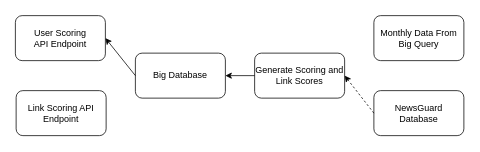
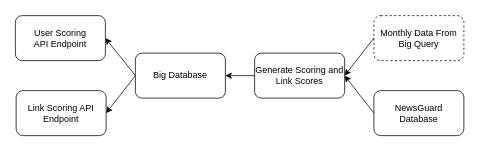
  <mxCell id="0" />
  <mxCell id="1" parent="0" />
- <mxCell id="2" value="Monthly Data From Big Query" style="rounded=1;whiteSpace=wrap;html=1;" vertex="1" parent="1"><mxGeometry x="498" y="20" width="120" height="60" as="geometry" /></mxCell>
+ <mxCell id="2" value="Monthly Data From Big Query" style="rounded=1;whiteSpace=wrap;html=1;dashed=1;" vertex="1" parent="1"><mxGeometry x="498" y="20" width="120" height="60" as="geometry" /></mxCell>
  <mxCell id="3" value="User Scoring&lt;br&gt;&lt;div&gt;API Endpoint&lt;/div&gt;" style="rounded=1;whiteSpace=wrap;html=1;" vertex="1" parent="1"><mxGeometry x="20" y="20" width="120" height="60" as="geometry" /></mxCell>
  <mxCell id="4" value="Link Scoring API Endpoint" style="rounded=1;whiteSpace=wrap;html=1;" vertex="1" parent="1"><mxGeometry x="21" y="120" width="120" height="60" as="geometry" /></mxCell>
  <mxCell id="5" value="Generate Scoring and Link Scores" style="rounded=1;whiteSpace=wrap;html=1;" vertex="1" parent="1"><mxGeometry x="339" y="70" width="120" height="60" as="geometry" /></mxCell>
  <mxCell id="6" value="NewsGuard Database" style="rounded=1;whiteSpace=wrap;html=1;" vertex="1" parent="1"><mxGeometry x="498" y="120" width="120" height="60" as="geometry" /></mxCell>
- <mxCell id="7" value="" style="endArrow=classic;html=1;exitX=0;exitY=0.5;exitDx=0;exitDy=0;entryX=1;entryY=0.5;entryDx=0;entryDy=0;dashed=1;" edge="1" parent="1" source="6" target="5"><mxGeometry width="50" height="50" relative="1" as="geometry"><mxPoint x="-81" y="400" as="sourcePoint" /><mxPoint x="-31" y="350" as="targetPoint" /></mxGeometry></mxCell>
+ <mxCell id="7" value="" style="endArrow=classic;html=1;exitX=0;exitY=0.5;exitDx=0;exitDy=0;entryX=1;entryY=0.5;entryDx=0;entryDy=0;" edge="1" parent="1" source="6" target="5"><mxGeometry width="50" height="50" relative="1" as="geometry"><mxPoint x="-81" y="400" as="sourcePoint" /><mxPoint x="-31" y="350" as="targetPoint" /></mxGeometry></mxCell>
+ <mxCell id="8" value="" style="endArrow=classic;html=1;exitX=0;exitY=0.5;exitDx=0;exitDy=0;entryX=1;entryY=0.5;entryDx=0;entryDy=0;" edge="1" parent="1" source="2" target="5"><mxGeometry width="50" height="50" relative="1" as="geometry"><mxPoint x="289" y="60" as="sourcePoint" /><mxPoint x="339" y="10" as="targetPoint" /></mxGeometry></mxCell>
  <mxCell id="9" value="Big Database" style="rounded=1;whiteSpace=wrap;html=1;" vertex="1" parent="1"><mxGeometry x="180" y="70" width="120" height="60" as="geometry" /></mxCell>
  <mxCell id="10" value="" style="endArrow=classic;html=1;entryX=1;entryY=0.5;entryDx=0;entryDy=0;exitX=0;exitY=0.5;exitDx=0;exitDy=0;" edge="1" parent="1" source="5" target="9"><mxGeometry width="50" height="50" relative="1" as="geometry"><mxPoint x="20" y="250" as="sourcePoint" /><mxPoint x="70" y="200" as="targetPoint" /></mxGeometry></mxCell>
  <mxCell id="11" value="" style="endArrow=classic;html=1;entryX=1;entryY=0.5;entryDx=0;entryDy=0;exitX=0;exitY=0.5;exitDx=0;exitDy=0;" edge="1" parent="1" source="9" target="3"><mxGeometry width="50" height="50" relative="1" as="geometry"><mxPoint x="20" y="250" as="sourcePoint" /><mxPoint x="70" y="200" as="targetPoint" /></mxGeometry></mxCell>
+ <mxCell id="12" value="" style="endArrow=classic;html=1;entryX=1;entryY=0.5;entryDx=0;entryDy=0;exitX=0;exitY=0.5;exitDx=0;exitDy=0;" edge="1" parent="1" source="9" target="4"><mxGeometry width="50" height="50" relative="1" as="geometry"><mxPoint x="20" y="250" as="sourcePoint" /><mxPoint x="70" y="200" as="targetPoint" /></mxGeometry></mxCell>
